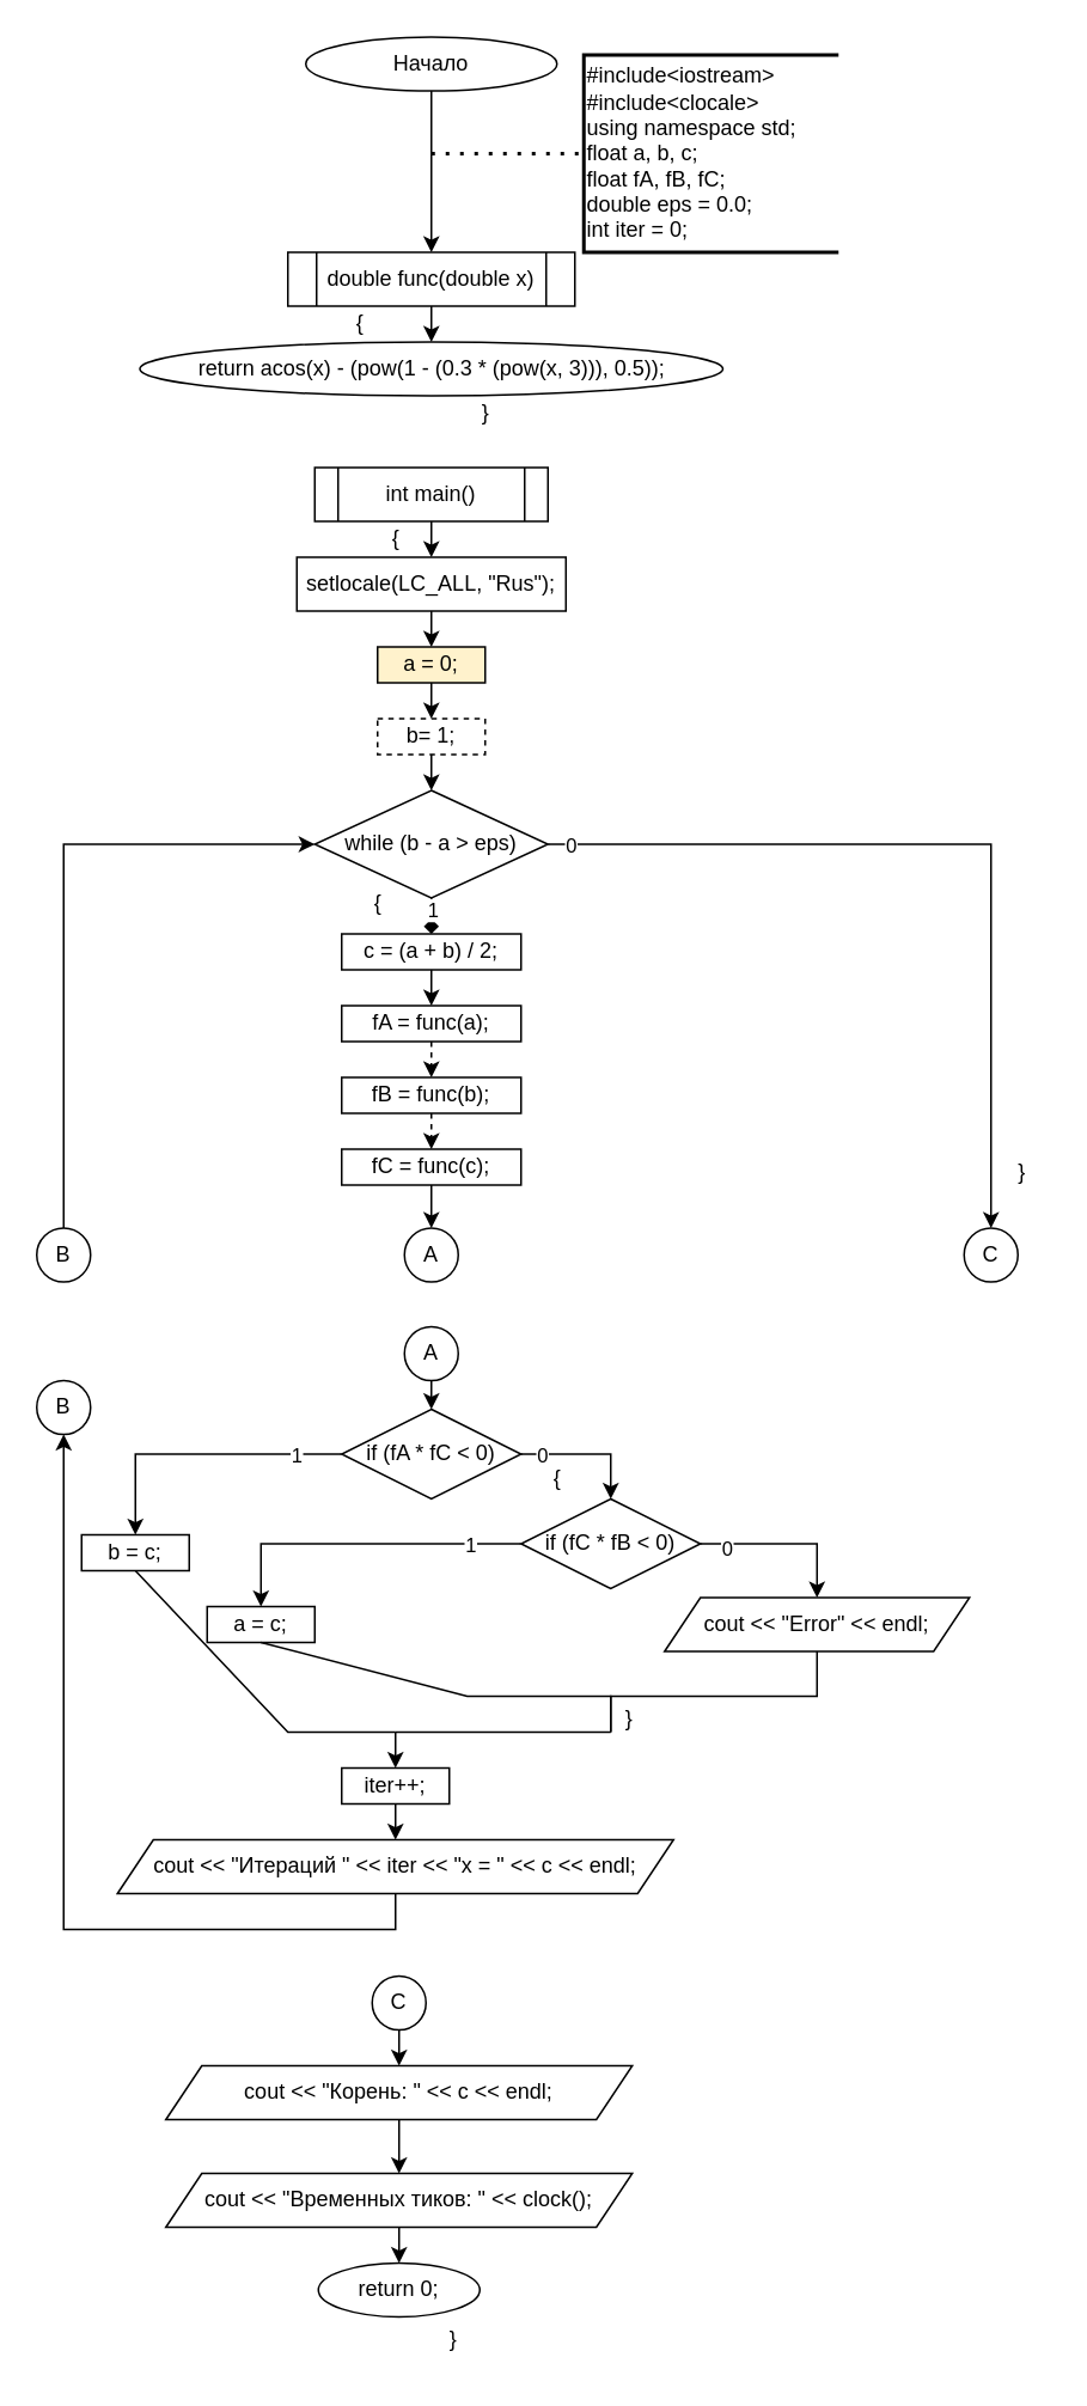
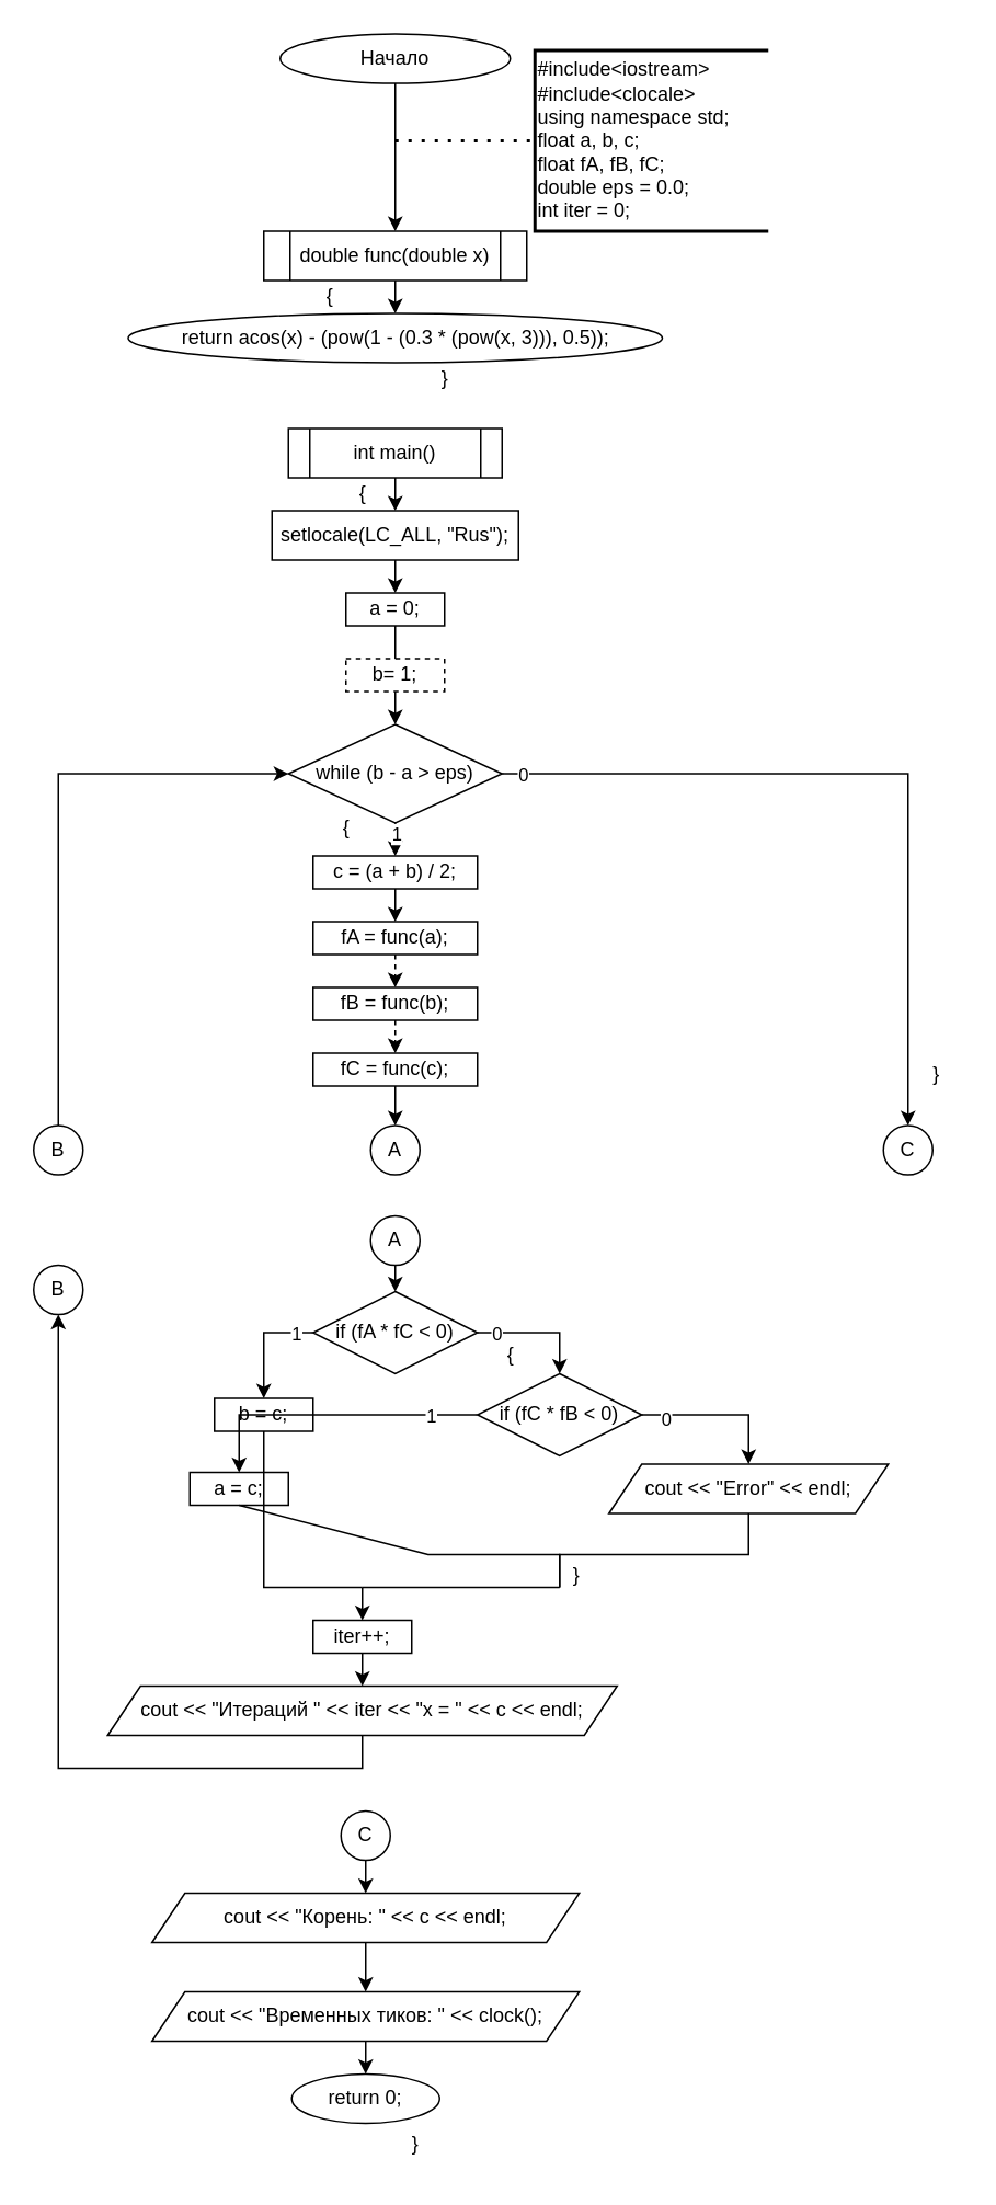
  <mxCell id="0" />
  <mxCell id="1" parent="0" />
  <mxCell id="2" value="#include&amp;lt;iostream&amp;gt;&lt;div&gt;#include&amp;lt;clocale&amp;gt;&lt;/div&gt;&lt;div&gt;using namespace std;&lt;/div&gt;&lt;div&gt;float a, b, c;&lt;/div&gt;&lt;div&gt;float fA, fB, fC;&lt;br&gt;&lt;/div&gt;&lt;div&gt;double eps = 0.0;&lt;/div&gt;&lt;div&gt;int iter = 0;&lt;/div&gt;" style="strokeWidth=2;html=1;shape=mxgraph.flowchart.annotation_1;align=left;pointerEvents=1;" parent="1" vertex="1"><mxGeometry x="325" y="30" width="142" height="110" as="geometry" /></mxCell>
  <mxCell id="3" style="edgeStyle=orthogonalEdgeStyle;rounded=0;orthogonalLoop=1;jettySize=auto;html=1;exitX=0.5;exitY=1;exitDx=0;exitDy=0;entryX=0.5;entryY=0;entryDx=0;entryDy=0;" parent="1" source="4" target="7" edge="1"><mxGeometry relative="1" as="geometry"><mxPoint x="240" y="140" as="targetPoint" /></mxGeometry></mxCell>
  <mxCell id="4" value="Начало" style="ellipse;whiteSpace=wrap;html=1;" parent="1" vertex="1"><mxGeometry x="170" y="20" width="140" height="30" as="geometry" /></mxCell>
  <mxCell id="5" value="" style="endArrow=none;dashed=1;html=1;dashPattern=1 3;strokeWidth=2;rounded=0;entryX=0;entryY=0.5;entryDx=0;entryDy=0;entryPerimeter=0;" parent="1" target="2" edge="1"><mxGeometry width="50" height="50" relative="1" as="geometry"><mxPoint x="240" y="85" as="sourcePoint" /><mxPoint x="255" y="120" as="targetPoint" /></mxGeometry></mxCell>
  <mxCell id="6" style="edgeStyle=orthogonalEdgeStyle;rounded=0;orthogonalLoop=1;jettySize=auto;html=1;exitX=0.5;exitY=1;exitDx=0;exitDy=0;entryX=0.5;entryY=0;entryDx=0;entryDy=0;" edge="1" parent="1" source="7" target="8"><mxGeometry relative="1" as="geometry" /></mxCell>
  <mxCell id="7" value="double func(double x)" style="shape=process;whiteSpace=wrap;html=1;backgroundOutline=1;" vertex="1" parent="1"><mxGeometry x="160" y="140" width="160" height="30" as="geometry" /></mxCell>
  <mxCell id="8" value="return acos(x) - (pow(1 - (0.3 * (pow(x, 3))), 0.5));" style="ellipse;whiteSpace=wrap;html=1;" vertex="1" parent="1"><mxGeometry x="77.5" y="190" width="325" height="30" as="geometry" /></mxCell>
  <mxCell id="9" value="{" style="text;html=1;align=center;verticalAlign=middle;resizable=0;points=[];autosize=1;strokeColor=none;fillColor=none;" vertex="1" parent="1"><mxGeometry x="185" y="165" width="30" height="30" as="geometry" /></mxCell>
  <mxCell id="10" value="}" style="text;html=1;align=center;verticalAlign=middle;resizable=0;points=[];autosize=1;strokeColor=none;fillColor=none;" vertex="1" parent="1"><mxGeometry x="255" y="215" width="30" height="30" as="geometry" /></mxCell>
  <mxCell id="11" style="edgeStyle=orthogonalEdgeStyle;rounded=0;orthogonalLoop=1;jettySize=auto;html=1;exitX=0.5;exitY=1;exitDx=0;exitDy=0;entryX=0.5;entryY=0;entryDx=0;entryDy=0;" edge="1" parent="1" source="12" target="14"><mxGeometry relative="1" as="geometry" /></mxCell>
  <mxCell id="12" value="int main()" style="shape=process;whiteSpace=wrap;html=1;backgroundOutline=1;" vertex="1" parent="1"><mxGeometry x="175" y="260" width="130" height="30" as="geometry" /></mxCell>
  <mxCell id="13" style="edgeStyle=orthogonalEdgeStyle;rounded=0;orthogonalLoop=1;jettySize=auto;html=1;exitX=0.5;exitY=1;exitDx=0;exitDy=0;entryX=0.5;entryY=0;entryDx=0;entryDy=0;" edge="1" parent="1" source="14" target="16"><mxGeometry relative="1" as="geometry" /></mxCell>
  <mxCell id="14" value="setlocale(LC_ALL, &quot;Rus&quot;);" style="whiteSpace=wrap;html=1;" vertex="1" parent="1"><mxGeometry x="165" y="310" width="150" height="30" as="geometry" /></mxCell>
- <mxCell id="15" style="edgeStyle=orthogonalEdgeStyle;rounded=0;orthogonalLoop=1;jettySize=auto;html=1;exitX=0.5;exitY=1;exitDx=0;exitDy=0;entryX=0.5;entryY=0;entryDx=0;entryDy=0;" edge="1" parent="1" source="16" target="18"><mxGeometry relative="1" as="geometry" /></mxCell>
- <mxCell id="16" value="a = 0;" style="whiteSpace=wrap;html=1;fillColor=#fff2cc;" vertex="1" parent="1"><mxGeometry x="210" y="360" width="60" height="20" as="geometry" /></mxCell>
+ <mxCell id="15" style="edgeStyle=orthogonalEdgeStyle;rounded=0;orthogonalLoop=1;jettySize=auto;html=1;exitX=0.5;exitY=1;exitDx=0;exitDy=0;entryX=0.5;entryY=0;entryDx=0;entryDy=0;endArrow=none;" edge="1" parent="1" source="16" target="18"><mxGeometry relative="1" as="geometry" /></mxCell>
+ <mxCell id="16" value="a = 0;" style="whiteSpace=wrap;html=1;" vertex="1" parent="1"><mxGeometry x="210" y="360" width="60" height="20" as="geometry" /></mxCell>
  <mxCell id="17" style="edgeStyle=orthogonalEdgeStyle;rounded=0;orthogonalLoop=1;jettySize=auto;html=1;exitX=0.5;exitY=1;exitDx=0;exitDy=0;entryX=0.5;entryY=0;entryDx=0;entryDy=0;" edge="1" parent="1" source="18" target="23"><mxGeometry relative="1" as="geometry" /></mxCell>
  <mxCell id="18" value="b= 1;" style="whiteSpace=wrap;html=1;dashed=1;" vertex="1" parent="1"><mxGeometry x="210" y="400" width="60" height="20" as="geometry" /></mxCell>
- <mxCell id="19" style="edgeStyle=orthogonalEdgeStyle;rounded=0;orthogonalLoop=1;jettySize=auto;html=1;exitX=0.5;exitY=1;exitDx=0;exitDy=0;entryX=0.5;entryY=0;entryDx=0;entryDy=0;endArrow=diamond;" edge="1" parent="1" source="23" target="25"><mxGeometry relative="1" as="geometry" /></mxCell>
+ <mxCell id="19" style="edgeStyle=orthogonalEdgeStyle;rounded=0;orthogonalLoop=1;jettySize=auto;html=1;exitX=0.5;exitY=1;exitDx=0;exitDy=0;entryX=0.5;entryY=0;entryDx=0;entryDy=0;" edge="1" parent="1" source="23" target="25"><mxGeometry relative="1" as="geometry" /></mxCell>
  <mxCell id="20" value="1" style="edgeLabel;html=1;align=center;verticalAlign=middle;resizable=0;points=[];" vertex="1" connectable="0" parent="19"><mxGeometry x="-0.391" relative="1" as="geometry"><mxPoint as="offset" /></mxGeometry></mxCell>
  <mxCell id="21" style="edgeStyle=orthogonalEdgeStyle;rounded=0;orthogonalLoop=1;jettySize=auto;html=1;exitX=1;exitY=0.5;exitDx=0;exitDy=0;entryX=0.5;entryY=0;entryDx=0;entryDy=0;" edge="1" parent="1" source="23" target="60"><mxGeometry relative="1" as="geometry"><mxPoint x="610" y="930" as="targetPoint" /></mxGeometry></mxCell>
  <mxCell id="22" value="0" style="edgeLabel;html=1;align=center;verticalAlign=middle;resizable=0;points=[];" vertex="1" connectable="0" parent="21"><mxGeometry x="-0.946" relative="1" as="geometry"><mxPoint as="offset" /></mxGeometry></mxCell>
  <mxCell id="23" value="while (b - a &amp;gt; eps)" style="rhombus;whiteSpace=wrap;html=1;" vertex="1" parent="1"><mxGeometry x="175" y="440" width="130" height="60" as="geometry" /></mxCell>
  <mxCell id="24" style="edgeStyle=orthogonalEdgeStyle;rounded=0;orthogonalLoop=1;jettySize=auto;html=1;exitX=0.5;exitY=1;exitDx=0;exitDy=0;entryX=0.5;entryY=0;entryDx=0;entryDy=0;" edge="1" parent="1" source="25" target="27"><mxGeometry relative="1" as="geometry" /></mxCell>
  <mxCell id="25" value="c = (a + b) / 2;" style="whiteSpace=wrap;html=1;" vertex="1" parent="1"><mxGeometry x="190" y="520" width="100" height="20" as="geometry" /></mxCell>
  <mxCell id="26" style="edgeStyle=orthogonalEdgeStyle;rounded=0;orthogonalLoop=1;jettySize=auto;html=1;exitX=0.5;exitY=1;exitDx=0;exitDy=0;entryX=0.5;entryY=0;entryDx=0;entryDy=0;dashed=1;" edge="1" parent="1" source="27" target="29"><mxGeometry relative="1" as="geometry" /></mxCell>
  <mxCell id="27" value="fA = func(a);" style="whiteSpace=wrap;html=1;" vertex="1" parent="1"><mxGeometry x="190" y="560" width="100" height="20" as="geometry" /></mxCell>
  <mxCell id="28" style="edgeStyle=orthogonalEdgeStyle;rounded=0;orthogonalLoop=1;jettySize=auto;html=1;exitX=0.5;exitY=1;exitDx=0;exitDy=0;entryX=0.5;entryY=0;entryDx=0;entryDy=0;dashed=1;" edge="1" parent="1" source="29" target="31"><mxGeometry relative="1" as="geometry" /></mxCell>
  <mxCell id="29" value="fB = func(b);" style="whiteSpace=wrap;html=1;" vertex="1" parent="1"><mxGeometry x="190" y="600" width="100" height="20" as="geometry" /></mxCell>
  <mxCell id="30" style="edgeStyle=orthogonalEdgeStyle;rounded=0;orthogonalLoop=1;jettySize=auto;html=1;exitX=0.5;exitY=1;exitDx=0;exitDy=0;entryX=0.5;entryY=0;entryDx=0;entryDy=0;" edge="1" parent="1" source="31" target="66"><mxGeometry relative="1" as="geometry" /></mxCell>
  <mxCell id="31" value="fC = func(c);" style="whiteSpace=wrap;html=1;" vertex="1" parent="1"><mxGeometry x="190" y="640" width="100" height="20" as="geometry" /></mxCell>
  <mxCell id="32" style="edgeStyle=orthogonalEdgeStyle;rounded=0;orthogonalLoop=1;jettySize=auto;html=1;exitX=0;exitY=0.5;exitDx=0;exitDy=0;entryX=0.5;entryY=0;entryDx=0;entryDy=0;" edge="1" parent="1" source="36" target="37"><mxGeometry relative="1" as="geometry" /></mxCell>
  <mxCell id="33" value="1" style="edgeLabel;html=1;align=center;verticalAlign=middle;resizable=0;points=[];" vertex="1" connectable="0" parent="32"><mxGeometry x="-0.681" relative="1" as="geometry"><mxPoint as="offset" /></mxGeometry></mxCell>
  <mxCell id="34" style="edgeStyle=orthogonalEdgeStyle;rounded=0;orthogonalLoop=1;jettySize=auto;html=1;exitX=1;exitY=0.5;exitDx=0;exitDy=0;entryX=0.5;entryY=0;entryDx=0;entryDy=0;" edge="1" parent="1" source="36" target="42"><mxGeometry relative="1" as="geometry" /></mxCell>
  <mxCell id="35" value="0" style="edgeLabel;html=1;align=center;verticalAlign=middle;resizable=0;points=[];" vertex="1" connectable="0" parent="34"><mxGeometry x="-0.718" relative="1" as="geometry"><mxPoint as="offset" /></mxGeometry></mxCell>
  <mxCell id="36" value="if (fA * fC &amp;lt; 0)" style="rhombus;whiteSpace=wrap;html=1;" vertex="1" parent="1"><mxGeometry x="190" y="785" width="100" height="50" as="geometry" /></mxCell>
- <mxCell id="37" value="b = c;" style="whiteSpace=wrap;html=1;" vertex="1" parent="1"><mxGeometry x="45" y="855" width="60" height="20" as="geometry" /></mxCell>
+ <mxCell id="37" value="b = c;" style="whiteSpace=wrap;html=1;" vertex="1" parent="1"><mxGeometry x="130" y="850" width="60" height="20" as="geometry" /></mxCell>
  <mxCell id="38" style="edgeStyle=orthogonalEdgeStyle;rounded=0;orthogonalLoop=1;jettySize=auto;html=1;exitX=0;exitY=0.5;exitDx=0;exitDy=0;entryX=0.5;entryY=0;entryDx=0;entryDy=0;" edge="1" parent="1" source="42" target="43"><mxGeometry relative="1" as="geometry" /></mxCell>
  <mxCell id="39" value="1" style="edgeLabel;html=1;align=center;verticalAlign=middle;resizable=0;points=[];" vertex="1" connectable="0" parent="38"><mxGeometry x="-0.683" relative="1" as="geometry"><mxPoint as="offset" /></mxGeometry></mxCell>
  <mxCell id="40" style="edgeStyle=orthogonalEdgeStyle;rounded=0;orthogonalLoop=1;jettySize=auto;html=1;exitX=1;exitY=0.5;exitDx=0;exitDy=0;entryX=0.5;entryY=0;entryDx=0;entryDy=0;" edge="1" parent="1" source="42" target="44"><mxGeometry relative="1" as="geometry" /></mxCell>
  <mxCell id="41" value="0" style="edgeLabel;html=1;align=center;verticalAlign=middle;resizable=0;points=[];" vertex="1" connectable="0" parent="40"><mxGeometry x="-0.705" y="-2" relative="1" as="geometry"><mxPoint as="offset" /></mxGeometry></mxCell>
  <mxCell id="42" value="if (fC * fB &amp;lt; 0)" style="rhombus;whiteSpace=wrap;html=1;" vertex="1" parent="1"><mxGeometry x="290" y="835" width="100" height="50" as="geometry" /></mxCell>
  <mxCell id="43" value="a = c;" style="whiteSpace=wrap;html=1;" vertex="1" parent="1"><mxGeometry x="115" y="895" width="60" height="20" as="geometry" /></mxCell>
  <mxCell id="44" value="cout &amp;lt;&amp;lt; &quot;Error&quot; &amp;lt;&amp;lt; endl;" style="shape=parallelogram;perimeter=parallelogramPerimeter;whiteSpace=wrap;html=1;fixedSize=1;" vertex="1" parent="1"><mxGeometry x="370" y="890" width="170" height="30" as="geometry" /></mxCell>
  <mxCell id="45" value="{" style="text;html=1;align=center;verticalAlign=middle;resizable=0;points=[];autosize=1;strokeColor=none;fillColor=none;" vertex="1" parent="1"><mxGeometry x="205" y="285" width="30" height="30" as="geometry" /></mxCell>
  <mxCell id="46" style="edgeStyle=orthogonalEdgeStyle;rounded=0;orthogonalLoop=1;jettySize=auto;html=1;exitX=0.5;exitY=1;exitDx=0;exitDy=0;entryX=0.5;entryY=0;entryDx=0;entryDy=0;" edge="1" parent="1" source="47" target="49"><mxGeometry relative="1" as="geometry" /></mxCell>
  <mxCell id="47" value="iter++;" style="whiteSpace=wrap;html=1;" vertex="1" parent="1"><mxGeometry x="190" y="985" width="60" height="20" as="geometry" /></mxCell>
  <mxCell id="48" style="edgeStyle=orthogonalEdgeStyle;rounded=0;orthogonalLoop=1;jettySize=auto;html=1;exitX=0.5;exitY=1;exitDx=0;exitDy=0;entryX=0.5;entryY=1;entryDx=0;entryDy=0;" edge="1" parent="1" source="49" target="71"><mxGeometry relative="1" as="geometry" /></mxCell>
  <mxCell id="49" value="cout &amp;lt;&amp;lt; &quot;Итераций &quot; &amp;lt;&amp;lt; iter &amp;lt;&amp;lt; &quot;x = &quot; &amp;lt;&amp;lt; c &amp;lt;&amp;lt; endl;" style="shape=parallelogram;perimeter=parallelogramPerimeter;whiteSpace=wrap;html=1;fixedSize=1;" vertex="1" parent="1"><mxGeometry x="65" y="1025" width="310" height="30" as="geometry" /></mxCell>
  <mxCell id="50" style="edgeStyle=orthogonalEdgeStyle;rounded=0;orthogonalLoop=1;jettySize=auto;html=1;exitX=0.5;exitY=1;exitDx=0;exitDy=0;entryX=0.5;entryY=0;entryDx=0;entryDy=0;" edge="1" parent="1" source="51" target="53"><mxGeometry relative="1" as="geometry" /></mxCell>
  <mxCell id="51" value="cout &amp;lt;&amp;lt; &quot;Корень: &quot; &amp;lt;&amp;lt; c &amp;lt;&amp;lt; endl;" style="shape=parallelogram;perimeter=parallelogramPerimeter;whiteSpace=wrap;html=1;fixedSize=1;" vertex="1" parent="1"><mxGeometry x="92" y="1151" width="260" height="30" as="geometry" /></mxCell>
  <mxCell id="52" style="edgeStyle=orthogonalEdgeStyle;rounded=0;orthogonalLoop=1;jettySize=auto;html=1;exitX=0.5;exitY=1;exitDx=0;exitDy=0;entryX=0.5;entryY=0;entryDx=0;entryDy=0;" edge="1" parent="1" source="53" target="54"><mxGeometry relative="1" as="geometry" /></mxCell>
  <mxCell id="53" value="cout &amp;lt;&amp;lt; &quot;Временных тиков: &quot; &amp;lt;&amp;lt; clock();" style="shape=parallelogram;perimeter=parallelogramPerimeter;whiteSpace=wrap;html=1;fixedSize=1;" vertex="1" parent="1"><mxGeometry x="92" y="1211" width="260" height="30" as="geometry" /></mxCell>
  <mxCell id="54" value="return 0;" style="ellipse;whiteSpace=wrap;html=1;" vertex="1" parent="1"><mxGeometry x="177" y="1261" width="90" height="30" as="geometry" /></mxCell>
  <mxCell id="55" value="" style="endArrow=none;html=1;rounded=0;entryX=0.5;entryY=1;entryDx=0;entryDy=0;" edge="1" parent="1" target="43"><mxGeometry width="50" height="50" relative="1" as="geometry"><mxPoint x="340" y="965" as="sourcePoint" /><mxPoint x="330" y="965" as="targetPoint" /><Array as="points"><mxPoint x="340" y="945" /><mxPoint x="260" y="945" /></Array></mxGeometry></mxCell>
  <mxCell id="56" value="" style="endArrow=none;html=1;rounded=0;entryX=0.5;entryY=1;entryDx=0;entryDy=0;" edge="1" parent="1" target="44"><mxGeometry width="50" height="50" relative="1" as="geometry"><mxPoint x="340" y="965" as="sourcePoint" /><mxPoint x="402.5" y="945" as="targetPoint" /><Array as="points"><mxPoint x="340" y="945" /><mxPoint x="455" y="945" /></Array></mxGeometry></mxCell>
  <mxCell id="57" value="" style="endArrow=none;html=1;rounded=0;entryX=0.5;entryY=1;entryDx=0;entryDy=0;" edge="1" parent="1" target="37"><mxGeometry width="50" height="50" relative="1" as="geometry"><mxPoint x="220" y="965" as="sourcePoint" /><mxPoint x="240" y="955" as="targetPoint" /><Array as="points"><mxPoint x="160" y="965" /></Array></mxGeometry></mxCell>
  <mxCell id="58" value="" style="endArrow=none;html=1;rounded=0;" edge="1" parent="1"><mxGeometry width="50" height="50" relative="1" as="geometry"><mxPoint x="220" y="965" as="sourcePoint" /><mxPoint x="340" y="965" as="targetPoint" /></mxGeometry></mxCell>
  <mxCell id="59" value="" style="endArrow=classic;html=1;rounded=0;entryX=0.5;entryY=0;entryDx=0;entryDy=0;" edge="1" parent="1" target="47"><mxGeometry width="50" height="50" relative="1" as="geometry"><mxPoint x="220" y="965" as="sourcePoint" /><mxPoint x="250" y="995" as="targetPoint" /></mxGeometry></mxCell>
  <mxCell id="60" value="C" style="ellipse;whiteSpace=wrap;html=1;" vertex="1" parent="1"><mxGeometry x="537" y="684" width="30" height="30" as="geometry" /></mxCell>
  <mxCell id="61" value="}" style="text;html=1;align=center;verticalAlign=middle;resizable=0;points=[];autosize=1;strokeColor=none;fillColor=none;" vertex="1" parent="1"><mxGeometry x="237" y="1289" width="30" height="30" as="geometry" /></mxCell>
  <mxCell id="62" value="}" style="text;html=1;align=center;verticalAlign=middle;resizable=0;points=[];autosize=1;strokeColor=none;fillColor=none;" vertex="1" parent="1"><mxGeometry x="554" y="638" width="30" height="30" as="geometry" /></mxCell>
  <mxCell id="63" value="{" style="text;html=1;align=center;verticalAlign=middle;resizable=0;points=[];autosize=1;strokeColor=none;fillColor=none;" vertex="1" parent="1"><mxGeometry x="295" y="809" width="30" height="30" as="geometry" /></mxCell>
  <mxCell id="64" value="}" style="text;html=1;align=center;verticalAlign=middle;resizable=0;points=[];autosize=1;strokeColor=none;fillColor=none;" vertex="1" parent="1"><mxGeometry x="335" y="943" width="30" height="30" as="geometry" /></mxCell>
  <mxCell id="65" value="{" style="text;html=1;align=center;verticalAlign=middle;resizable=0;points=[];autosize=1;strokeColor=none;fillColor=none;" vertex="1" parent="1"><mxGeometry x="195" y="488" width="30" height="30" as="geometry" /></mxCell>
  <mxCell id="66" value="A" style="ellipse;whiteSpace=wrap;html=1;" vertex="1" parent="1"><mxGeometry x="225" y="684" width="30" height="30" as="geometry" /></mxCell>
  <mxCell id="67" style="edgeStyle=orthogonalEdgeStyle;rounded=0;orthogonalLoop=1;jettySize=auto;html=1;exitX=0.5;exitY=1;exitDx=0;exitDy=0;entryX=0.5;entryY=0;entryDx=0;entryDy=0;" edge="1" parent="1" source="68" target="36"><mxGeometry relative="1" as="geometry" /></mxCell>
  <mxCell id="68" value="A" style="ellipse;whiteSpace=wrap;html=1;" vertex="1" parent="1"><mxGeometry x="225" y="739" width="30" height="30" as="geometry" /></mxCell>
  <mxCell id="69" style="edgeStyle=orthogonalEdgeStyle;rounded=0;orthogonalLoop=1;jettySize=auto;html=1;exitX=0.5;exitY=0;exitDx=0;exitDy=0;entryX=0;entryY=0.5;entryDx=0;entryDy=0;" edge="1" parent="1" source="70" target="23"><mxGeometry relative="1" as="geometry" /></mxCell>
  <mxCell id="70" value="B" style="ellipse;whiteSpace=wrap;html=1;" vertex="1" parent="1"><mxGeometry x="20" y="684" width="30" height="30" as="geometry" /></mxCell>
  <mxCell id="71" value="B" style="ellipse;whiteSpace=wrap;html=1;" vertex="1" parent="1"><mxGeometry x="20" y="769" width="30" height="30" as="geometry" /></mxCell>
  <mxCell id="72" style="edgeStyle=orthogonalEdgeStyle;rounded=0;orthogonalLoop=1;jettySize=auto;html=1;exitX=0.5;exitY=1;exitDx=0;exitDy=0;entryX=0.5;entryY=0;entryDx=0;entryDy=0;" edge="1" parent="1" source="73" target="51"><mxGeometry relative="1" as="geometry" /></mxCell>
  <mxCell id="73" value="C" style="ellipse;whiteSpace=wrap;html=1;" vertex="1" parent="1"><mxGeometry x="207" y="1101" width="30" height="30" as="geometry" /></mxCell>
